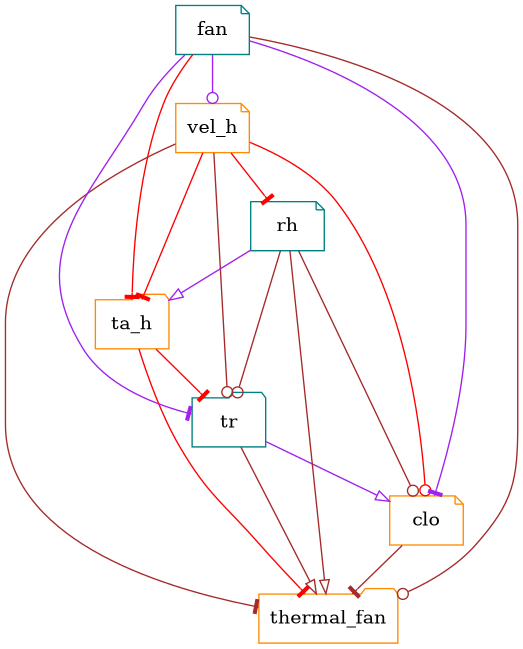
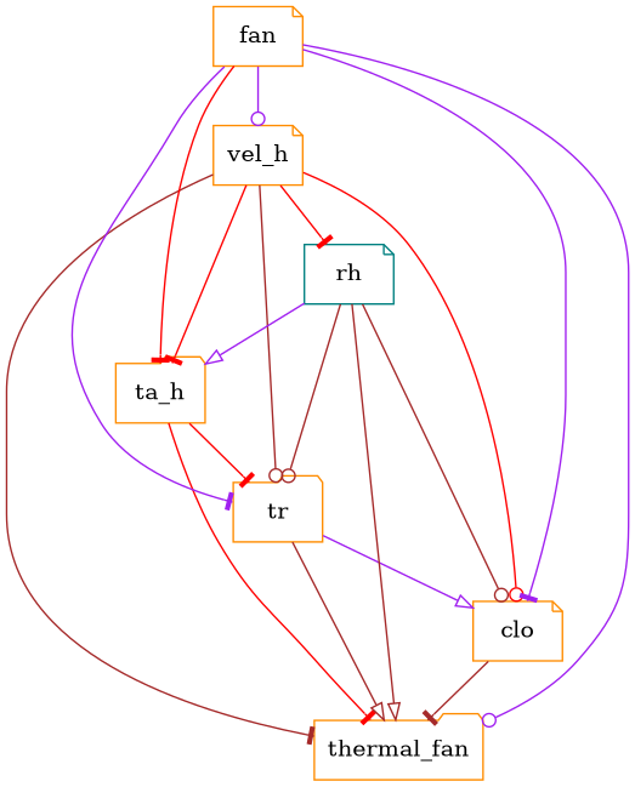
  digraph {
    node [color=darkorange shape=note]
    edge [arrowhead=tee color=brown]
    ta_h [shape=folder]
-   tr [color=teal shape=folder]
+   tr [shape=folder]
    n3 [label=thermal_fan shape=folder]
    clo
    vel_h
    rh [color=teal]
-   fan [color=teal]
+   fan
    ta_h -> tr [color=red]
    ta_h -> n3 [color=red]
    tr -> n3 [arrowhead=onormal]
    tr -> clo [arrowhead=onormal color=purple]
    clo -> n3
    vel_h -> ta_h [color=red]
    vel_h -> tr [arrowhead=odot]
    vel_h -> n3
    vel_h -> clo [arrowhead=odot color=red]
    vel_h -> rh [color=red]
    rh -> ta_h [arrowhead=onormal color=purple]
    rh -> tr [arrowhead=odot]
    rh -> n3 [arrowhead=onormal]
    rh -> clo [arrowhead=odot]
    fan -> ta_h [color=red]
    fan -> tr [color=purple]
-   fan -> n3 [arrowhead=odot]
+   fan -> n3 [arrowhead=odot color=purple]
    fan -> clo [color=purple]
    fan -> vel_h [arrowhead=odot color=purple]
  }
